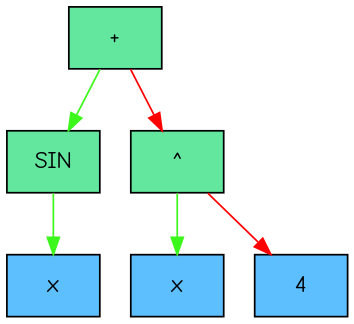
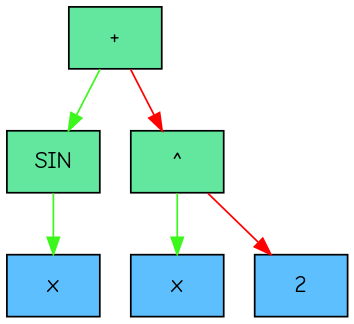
  digraph {
    fontname="Comic Neue"
    node [color=black fillcolor="#63e69e" shape=box style=filled fontname="Comic Neue"]
    edge [color="#3cf71b" fontname="Comic Neue"]
    n1 [label="+"]
    n2 [label=SIN]
    n3 [label="^"]
    n4 [fillcolor="#5ebfff" label=x]
    n5 [fillcolor="#5ebfff" label=x]
-   n6 [fillcolor="#5ebfff" label=4]
+   n6 [fillcolor="#5ebfff" label=2]
    n1 -> n2
    n1 -> n3 [color="#ff0000"]
    n2 -> n4
    n3 -> n5
    n3 -> n6 [color="#ff0000"]
  }
